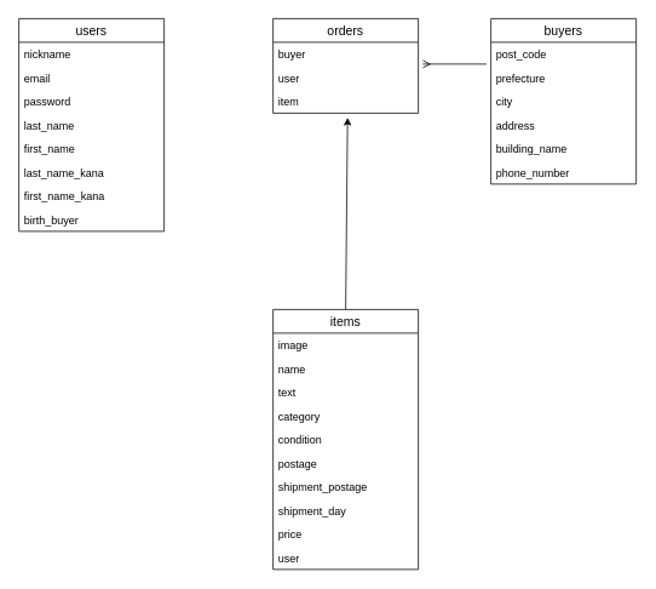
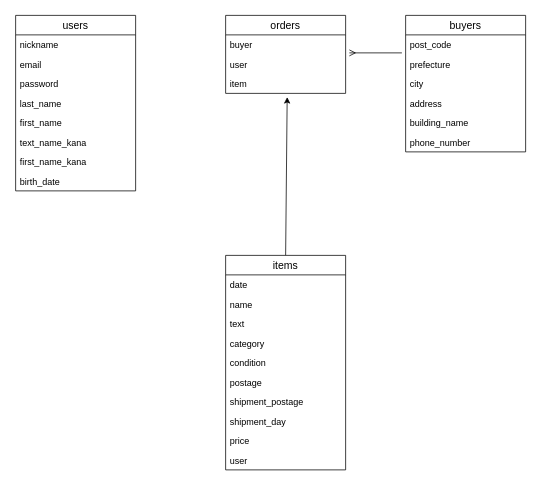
  <mxCell id="0" />
  <mxCell id="1" parent="0" />
  <mxCell id="2" value="users" style="swimlane;fontStyle=0;childLayout=stackLayout;horizontal=1;startSize=26;horizontalStack=0;resizeParent=1;resizeParentMax=0;resizeLast=0;collapsible=1;marginBottom=0;align=center;fontSize=14;" parent="1" vertex="1"><mxGeometry x="20" y="20" width="160" height="234" as="geometry" /></mxCell>
  <mxCell id="3" value="nickname" style="text;strokeColor=none;fillColor=none;spacingLeft=4;spacingRight=4;overflow=hidden;rotatable=0;points=[[0,0.5],[1,0.5]];portConstraint=eastwest;fontSize=12;" parent="2" vertex="1"><mxGeometry y="26" width="160" height="26" as="geometry" /></mxCell>
  <mxCell id="4" value="email" style="text;strokeColor=none;fillColor=none;spacingLeft=4;spacingRight=4;overflow=hidden;rotatable=0;points=[[0,0.5],[1,0.5]];portConstraint=eastwest;fontSize=12;" parent="2" vertex="1"><mxGeometry y="52" width="160" height="26" as="geometry" /></mxCell>
  <mxCell id="5" value="password" style="text;strokeColor=none;fillColor=none;spacingLeft=4;spacingRight=4;overflow=hidden;rotatable=0;points=[[0,0.5],[1,0.5]];portConstraint=eastwest;fontSize=12;" parent="2" vertex="1"><mxGeometry y="78" width="160" height="26" as="geometry" /></mxCell>
  <mxCell id="6" value="last_name" style="text;strokeColor=none;fillColor=none;spacingLeft=4;spacingRight=4;overflow=hidden;rotatable=0;points=[[0,0.5],[1,0.5]];portConstraint=eastwest;fontSize=12;" parent="2" vertex="1"><mxGeometry y="104" width="160" height="26" as="geometry" /></mxCell>
  <mxCell id="7" value="first_name" style="text;strokeColor=none;fillColor=none;spacingLeft=4;spacingRight=4;overflow=hidden;rotatable=0;points=[[0,0.5],[1,0.5]];portConstraint=eastwest;fontSize=12;" parent="2" vertex="1"><mxGeometry y="130" width="160" height="26" as="geometry" /></mxCell>
- <mxCell id="8" value="last_name_kana" style="text;strokeColor=none;fillColor=none;spacingLeft=4;spacingRight=4;overflow=hidden;rotatable=0;points=[[0,0.5],[1,0.5]];portConstraint=eastwest;fontSize=12;" parent="2" vertex="1"><mxGeometry y="156" width="160" height="26" as="geometry" /></mxCell>
+ <mxCell id="8" value="text_name_kana" style="text;strokeColor=none;fillColor=none;spacingLeft=4;spacingRight=4;overflow=hidden;rotatable=0;points=[[0,0.5],[1,0.5]];portConstraint=eastwest;fontSize=12;" parent="2" vertex="1"><mxGeometry y="156" width="160" height="26" as="geometry" /></mxCell>
  <mxCell id="9" value="first_name_kana" style="text;strokeColor=none;fillColor=none;spacingLeft=4;spacingRight=4;overflow=hidden;rotatable=0;points=[[0,0.5],[1,0.5]];portConstraint=eastwest;fontSize=12;" parent="2" vertex="1"><mxGeometry y="182" width="160" height="26" as="geometry" /></mxCell>
- <mxCell id="10" value="birth_buyer" style="text;strokeColor=none;fillColor=none;spacingLeft=4;spacingRight=4;overflow=hidden;rotatable=0;points=[[0,0.5],[1,0.5]];portConstraint=eastwest;fontSize=12;" parent="2" vertex="1"><mxGeometry y="208" width="160" height="26" as="geometry" /></mxCell>
+ <mxCell id="10" value="birth_date" style="text;strokeColor=none;fillColor=none;spacingLeft=4;spacingRight=4;overflow=hidden;rotatable=0;points=[[0,0.5],[1,0.5]];portConstraint=eastwest;fontSize=12;" parent="2" vertex="1"><mxGeometry y="208" width="160" height="26" as="geometry" /></mxCell>
  <mxCell id="11" value="buyers" style="swimlane;fontStyle=0;childLayout=stackLayout;horizontal=1;startSize=26;horizontalStack=0;resizeParent=1;resizeParentMax=0;resizeLast=0;collapsible=1;marginBottom=0;align=center;fontSize=14;" parent="1" vertex="1"><mxGeometry x="540" y="20" width="160" height="182" as="geometry" /></mxCell>
  <mxCell id="12" value="post_code" style="text;strokeColor=none;fillColor=none;spacingLeft=4;spacingRight=4;overflow=hidden;rotatable=0;points=[[0,0.5],[1,0.5]];portConstraint=eastwest;fontSize=12;" parent="11" vertex="1"><mxGeometry y="26" width="160" height="26" as="geometry" /></mxCell>
  <mxCell id="13" value="prefecture" style="text;strokeColor=none;fillColor=none;spacingLeft=4;spacingRight=4;overflow=hidden;rotatable=0;points=[[0,0.5],[1,0.5]];portConstraint=eastwest;fontSize=12;" parent="11" vertex="1"><mxGeometry y="52" width="160" height="26" as="geometry" /></mxCell>
  <mxCell id="14" value="city" style="text;strokeColor=none;fillColor=none;spacingLeft=4;spacingRight=4;overflow=hidden;rotatable=0;points=[[0,0.5],[1,0.5]];portConstraint=eastwest;fontSize=12;" parent="11" vertex="1"><mxGeometry y="78" width="160" height="26" as="geometry" /></mxCell>
  <mxCell id="15" value="address" style="text;strokeColor=none;fillColor=none;spacingLeft=4;spacingRight=4;overflow=hidden;rotatable=0;points=[[0,0.5],[1,0.5]];portConstraint=eastwest;fontSize=12;" parent="11" vertex="1"><mxGeometry y="104" width="160" height="26" as="geometry" /></mxCell>
  <mxCell id="16" value="building_name" style="text;strokeColor=none;fillColor=none;spacingLeft=4;spacingRight=4;overflow=hidden;rotatable=0;points=[[0,0.5],[1,0.5]];portConstraint=eastwest;fontSize=12;" parent="11" vertex="1"><mxGeometry y="130" width="160" height="26" as="geometry" /></mxCell>
  <mxCell id="17" value="phone_number" style="text;strokeColor=none;fillColor=none;spacingLeft=4;spacingRight=4;overflow=hidden;rotatable=0;points=[[0,0.5],[1,0.5]];portConstraint=eastwest;fontSize=12;" parent="11" vertex="1"><mxGeometry y="156" width="160" height="26" as="geometry" /></mxCell>
  <mxCell id="18" value="" style="endArrow=classic;html=1;rounded=0;exitX=0.5;exitY=0;exitDx=0;exitDy=0;entryX=0.513;entryY=1.192;entryDx=0;entryDy=0;entryPerimeter=0;" parent="1" source="23" target="22" edge="1"><mxGeometry relative="1" as="geometry"><mxPoint x="340" y="300" as="sourcePoint" /><mxPoint x="360" y="280" as="targetPoint" /><Array as="points" /></mxGeometry></mxCell>
  <mxCell id="19" value="orders" style="swimlane;fontStyle=0;childLayout=stackLayout;horizontal=1;startSize=26;horizontalStack=0;resizeParent=1;resizeParentMax=0;resizeLast=0;collapsible=1;marginBottom=0;align=center;fontSize=14;" parent="1" vertex="1"><mxGeometry x="300" y="20" width="160" height="104" as="geometry" /></mxCell>
  <mxCell id="20" value="buyer" style="text;strokeColor=none;fillColor=none;spacingLeft=4;spacingRight=4;overflow=hidden;rotatable=0;points=[[0,0.5],[1,0.5]];portConstraint=eastwest;fontSize=12;" parent="19" vertex="1"><mxGeometry y="26" width="160" height="26" as="geometry" /></mxCell>
  <mxCell id="21" value="user" style="text;strokeColor=none;fillColor=none;spacingLeft=4;spacingRight=4;overflow=hidden;rotatable=0;points=[[0,0.5],[1,0.5]];portConstraint=eastwest;fontSize=12;" parent="19" vertex="1"><mxGeometry y="52" width="160" height="26" as="geometry" /></mxCell>
  <mxCell id="22" value="item" style="text;strokeColor=none;fillColor=none;spacingLeft=4;spacingRight=4;overflow=hidden;rotatable=0;points=[[0,0.5],[1,0.5]];portConstraint=eastwest;fontSize=12;" parent="19" vertex="1"><mxGeometry y="78" width="160" height="26" as="geometry" /></mxCell>
  <mxCell id="23" value="items" style="swimlane;fontStyle=0;childLayout=stackLayout;horizontal=1;startSize=26;horizontalStack=0;resizeParent=1;resizeParentMax=0;resizeLast=0;collapsible=1;marginBottom=0;align=center;fontSize=14;" parent="1" vertex="1"><mxGeometry x="300" y="340" width="160" height="286" as="geometry" /></mxCell>
- <mxCell id="24" value="image" style="text;strokeColor=none;fillColor=none;spacingLeft=4;spacingRight=4;overflow=hidden;rotatable=0;points=[[0,0.5],[1,0.5]];portConstraint=eastwest;fontSize=12;" parent="23" vertex="1"><mxGeometry y="26" width="160" height="26" as="geometry" /></mxCell>
+ <mxCell id="24" value="date" style="text;strokeColor=none;fillColor=none;spacingLeft=4;spacingRight=4;overflow=hidden;rotatable=0;points=[[0,0.5],[1,0.5]];portConstraint=eastwest;fontSize=12;" parent="23" vertex="1"><mxGeometry y="26" width="160" height="26" as="geometry" /></mxCell>
  <mxCell id="25" value="name" style="text;strokeColor=none;fillColor=none;spacingLeft=4;spacingRight=4;overflow=hidden;rotatable=0;points=[[0,0.5],[1,0.5]];portConstraint=eastwest;fontSize=12;" parent="23" vertex="1"><mxGeometry y="52" width="160" height="26" as="geometry" /></mxCell>
  <mxCell id="26" value="text" style="text;strokeColor=none;fillColor=none;spacingLeft=4;spacingRight=4;overflow=hidden;rotatable=0;points=[[0,0.5],[1,0.5]];portConstraint=eastwest;fontSize=12;" parent="23" vertex="1"><mxGeometry y="78" width="160" height="26" as="geometry" /></mxCell>
  <mxCell id="27" value="category" style="text;strokeColor=none;fillColor=none;spacingLeft=4;spacingRight=4;overflow=hidden;rotatable=0;points=[[0,0.5],[1,0.5]];portConstraint=eastwest;fontSize=12;" parent="23" vertex="1"><mxGeometry y="104" width="160" height="26" as="geometry" /></mxCell>
  <mxCell id="28" value="condition" style="text;strokeColor=none;fillColor=none;spacingLeft=4;spacingRight=4;overflow=hidden;rotatable=0;points=[[0,0.5],[1,0.5]];portConstraint=eastwest;fontSize=12;" parent="23" vertex="1"><mxGeometry y="130" width="160" height="26" as="geometry" /></mxCell>
  <mxCell id="29" value="postage" style="text;strokeColor=none;fillColor=none;spacingLeft=4;spacingRight=4;overflow=hidden;rotatable=0;points=[[0,0.5],[1,0.5]];portConstraint=eastwest;fontSize=12;" parent="23" vertex="1"><mxGeometry y="156" width="160" height="26" as="geometry" /></mxCell>
  <mxCell id="30" value="shipment_postage" style="text;strokeColor=none;fillColor=none;spacingLeft=4;spacingRight=4;overflow=hidden;rotatable=0;points=[[0,0.5],[1,0.5]];portConstraint=eastwest;fontSize=12;" parent="23" vertex="1"><mxGeometry y="182" width="160" height="26" as="geometry" /></mxCell>
  <mxCell id="31" value="shipment_day" style="text;strokeColor=none;fillColor=none;spacingLeft=4;spacingRight=4;overflow=hidden;rotatable=0;points=[[0,0.5],[1,0.5]];portConstraint=eastwest;fontSize=12;" parent="23" vertex="1"><mxGeometry y="208" width="160" height="26" as="geometry" /></mxCell>
  <mxCell id="32" value="price" style="text;strokeColor=none;fillColor=none;spacingLeft=4;spacingRight=4;overflow=hidden;rotatable=0;points=[[0,0.5],[1,0.5]];portConstraint=eastwest;fontSize=12;" parent="23" vertex="1"><mxGeometry y="234" width="160" height="26" as="geometry" /></mxCell>
  <mxCell id="33" value="user" style="text;strokeColor=none;fillColor=none;spacingLeft=4;spacingRight=4;overflow=hidden;rotatable=0;points=[[0,0.5],[1,0.5]];portConstraint=eastwest;fontSize=12;" parent="23" vertex="1"><mxGeometry y="260" width="160" height="26" as="geometry" /></mxCell>
  <mxCell id="34" value="" style="fontSize=12;html=1;endArrow=ERmany;entryX=1.031;entryY=-0.077;entryDx=0;entryDy=0;entryPerimeter=0;exitX=-0.031;exitY=-0.077;exitDx=0;exitDy=0;exitPerimeter=0;" parent="1" source="13" target="21" edge="1"><mxGeometry width="100" height="100" relative="1" as="geometry"><mxPoint x="590" y="430" as="sourcePoint" /><mxPoint x="690" y="330" as="targetPoint" /></mxGeometry></mxCell>
